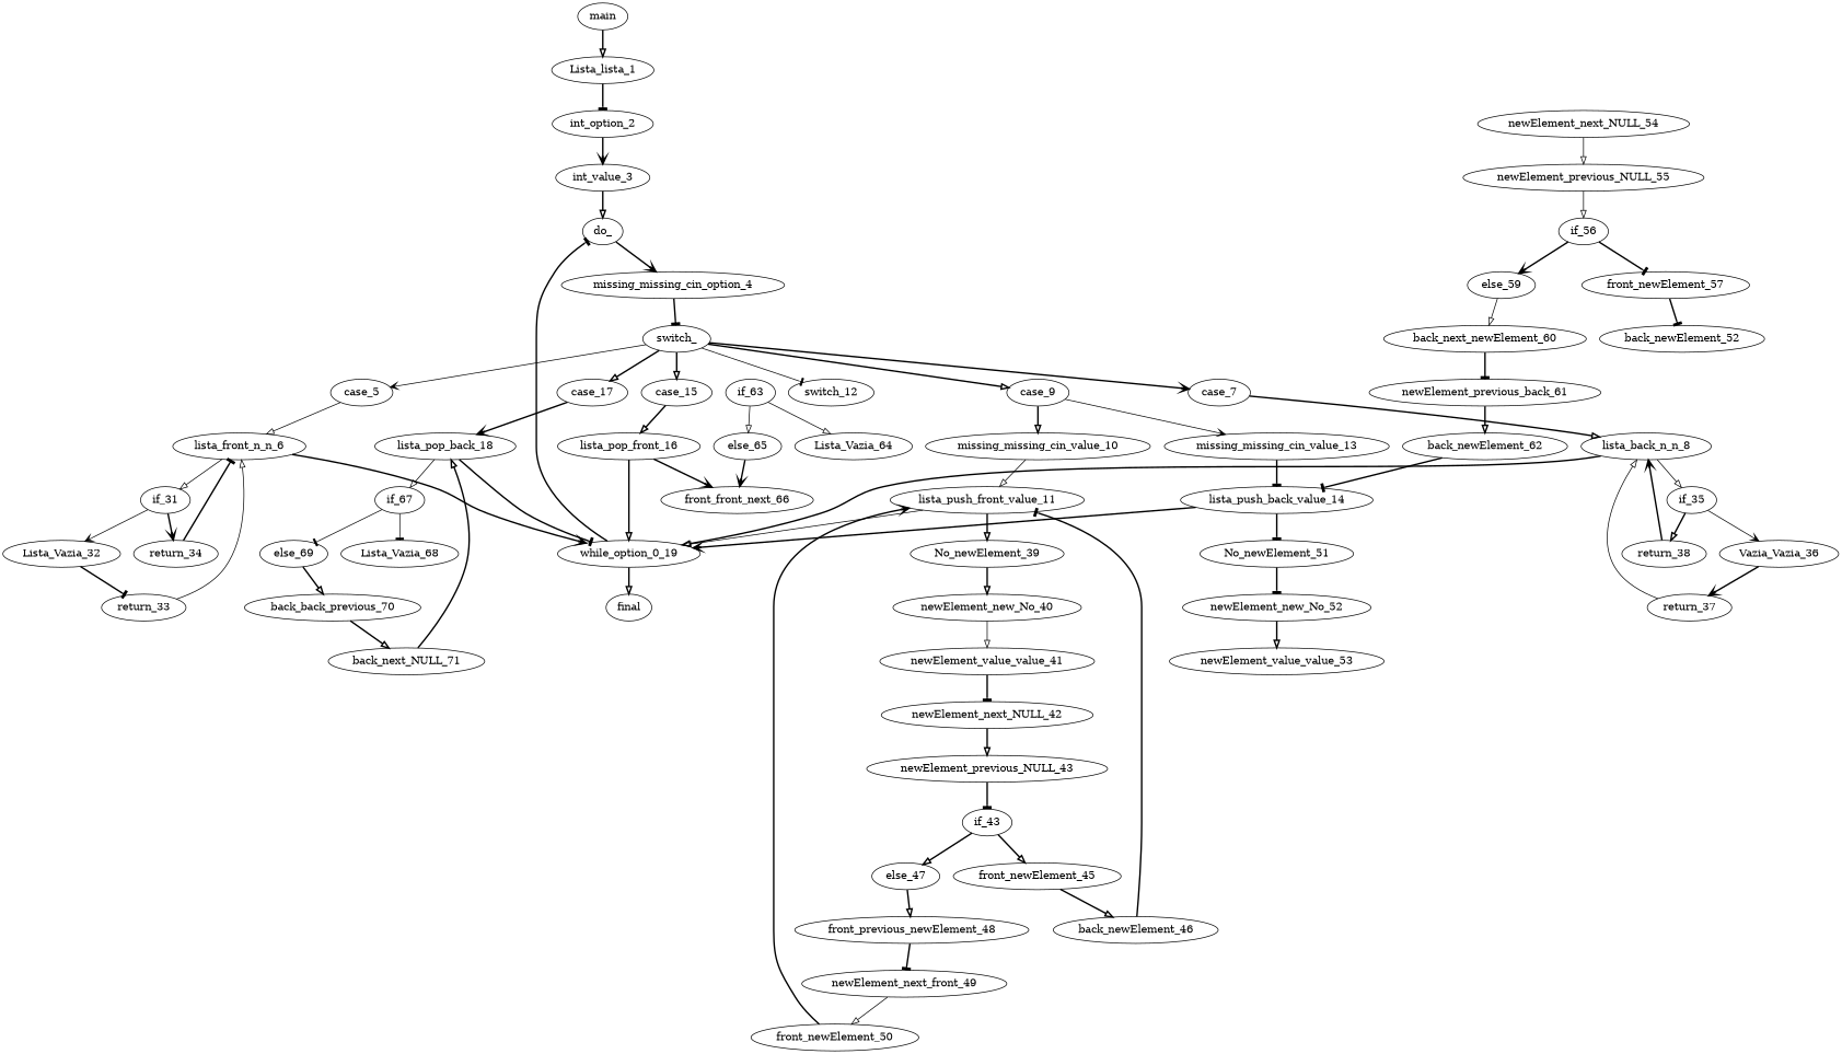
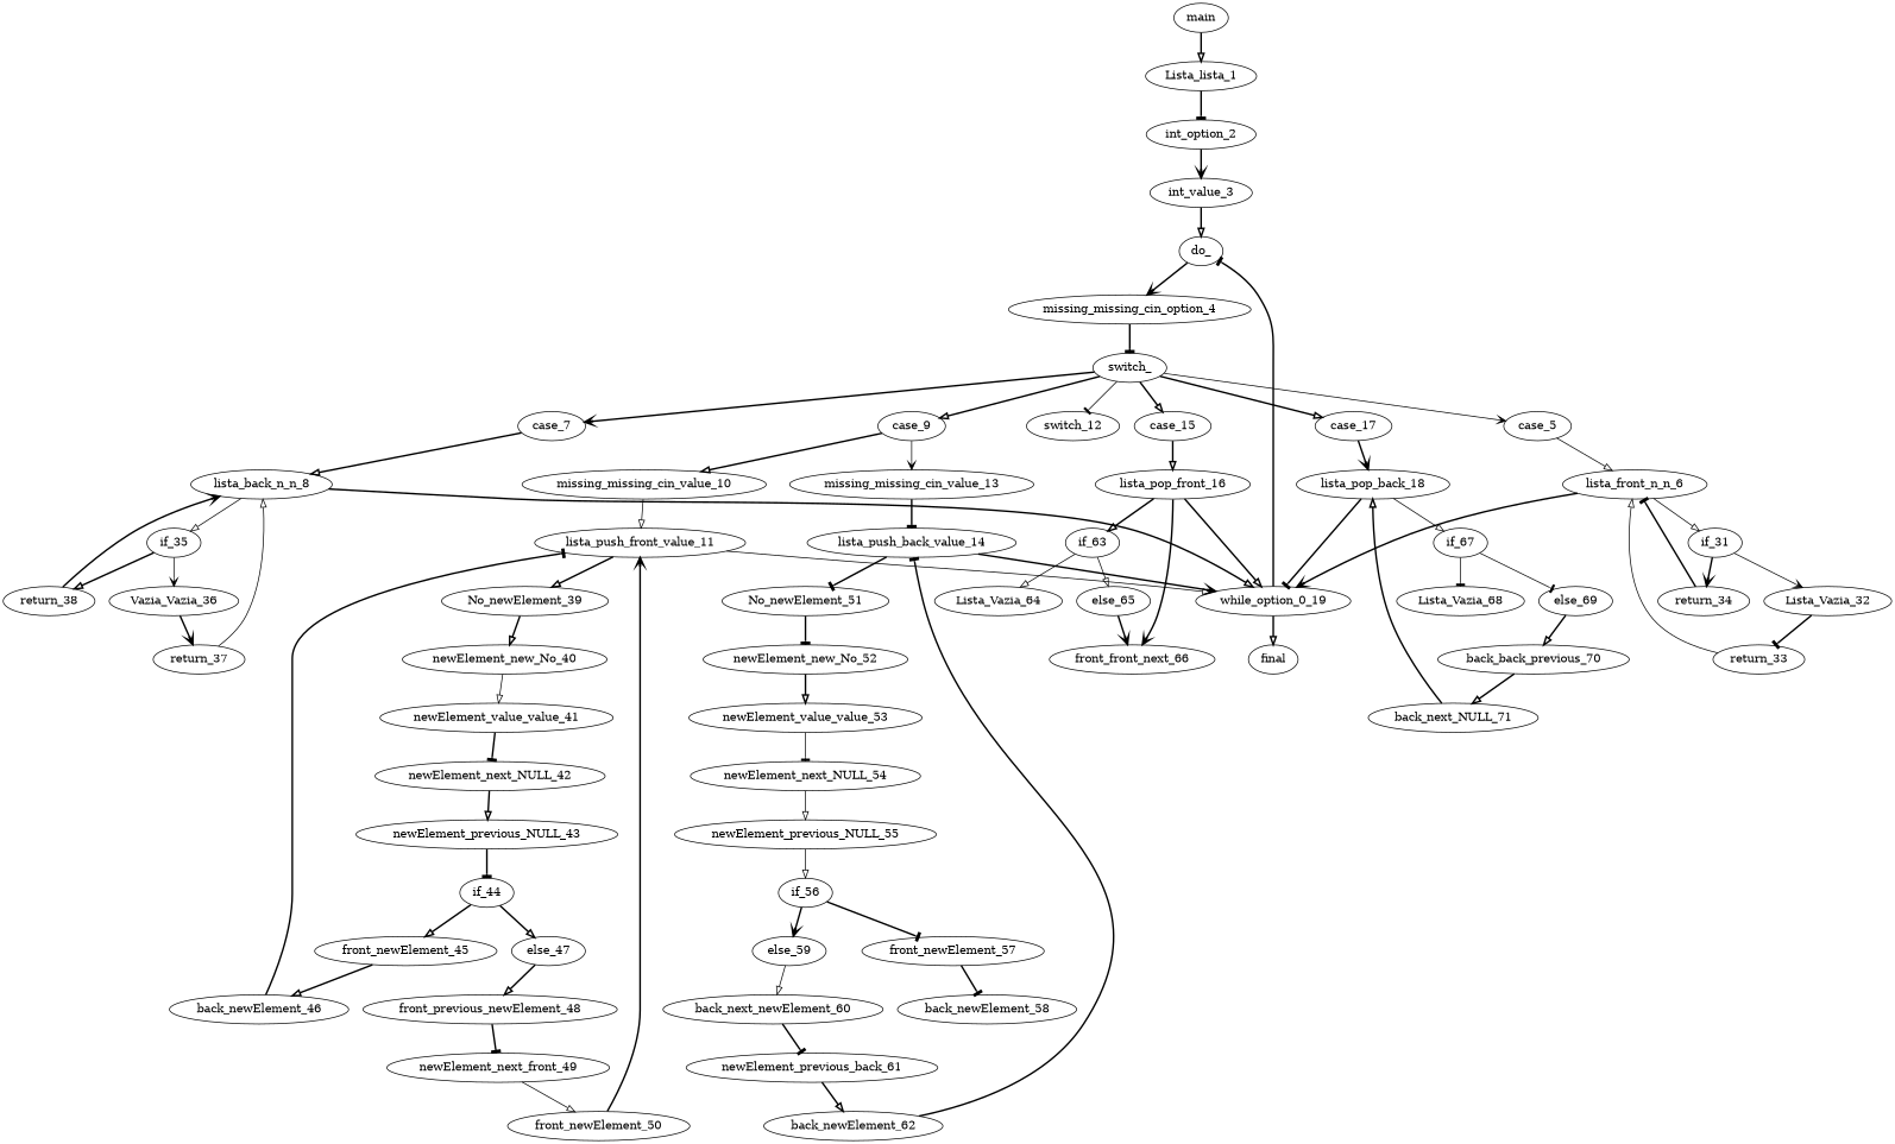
  strict digraph {
    edge [arrowhead=onormal style=bold]
    main
    Lista_lista_1
    int_option_2
    int_value_3
    do_
    missing_missing_cin_option_4
    switch_
    case_5
    case_7
    case_9
    n11 [label=switch_12]
    case_15
    case_17
    lista_front_n_n_6
    lista_back_n_n_8
    missing_missing_cin_value_10
    missing_missing_cin_value_13
    lista_pop_front_16
    lista_pop_back_18
    while_option_0_19
    if_31
    final
    Lista_Vazia_32
    return_34
    if_35
    n26 [label=Vazia_Vazia_36]
    return_38
    lista_push_front_value_11
    lista_push_back_value_14
    No_newElement_39
    newElement_new_No_40
    No_newElement_51
    newElement_new_No_52
    if_63
    front_front_next_66
    Lista_Vazia_64
    else_65
    if_67
    Lista_Vazia_68
    else_69
    return_33
    return_37
    newElement_value_value_41
    newElement_next_NULL_42
    newElement_previous_NULL_43
-   if_44 [label=if_43]
+   if_44
    front_newElement_45
    else_47
    back_newElement_46
    front_previous_newElement_48
    newElement_next_front_49
    front_newElement_50
    newElement_value_value_53
    newElement_next_NULL_54
    newElement_previous_NULL_55
    if_56
    front_newElement_57
    else_59
-   back_newElement_58 [label=back_newElement_52]
+   back_newElement_58
    back_next_newElement_60
    newElement_previous_back_61
    back_newElement_62
    back_back_previous_70
    back_next_NULL_71
    main -> Lista_lista_1
    Lista_lista_1 -> int_option_2 [arrowhead=tee]
    int_option_2 -> int_value_3 [arrowhead=vee]
    int_value_3 -> do_
    do_ -> missing_missing_cin_option_4 [arrowhead=vee]
    missing_missing_cin_option_4 -> switch_ [arrowhead=tee]
    switch_ -> case_5 [arrowhead=vee style=solid]
    switch_ -> case_7 [arrowhead=vee]
    switch_ -> case_9
    switch_ -> n11 [arrowhead=tee style=solid]
    switch_ -> case_15
    switch_ -> case_17
    case_5 -> lista_front_n_n_6 [style=solid]
    case_7 -> lista_back_n_n_8
    case_9 -> missing_missing_cin_value_10
    case_9 -> missing_missing_cin_value_13 [arrowhead=vee style=solid]
    case_15 -> lista_pop_front_16
    case_17 -> lista_pop_back_18 [arrowhead=vee]
    lista_front_n_n_6 -> while_option_0_19 [arrowhead=vee]
    lista_front_n_n_6 -> if_31 [style=solid]
    lista_back_n_n_8 -> while_option_0_19
    lista_back_n_n_8 -> if_35 [style=solid]
    missing_missing_cin_value_10 -> lista_push_front_value_11 [style=solid]
    missing_missing_cin_value_13 -> lista_push_back_value_14 [arrowhead=tee]
    lista_pop_front_16 -> while_option_0_19
+   lista_pop_front_16 -> if_63
    lista_pop_front_16 -> front_front_next_66 [arrowhead=vee]
    lista_pop_back_18 -> while_option_0_19 [arrowhead=tee]
    lista_pop_back_18 -> if_67 [style=solid]
    while_option_0_19 -> do_ [arrowhead=tee]
    while_option_0_19 -> final
    if_31 -> Lista_Vazia_32 [arrowhead=vee style=solid]
    if_31 -> return_34 [arrowhead=vee]
    Lista_Vazia_32 -> return_33 [arrowhead=tee]
    return_34 -> lista_front_n_n_6 [arrowhead=tee]
    if_35 -> n26 [arrowhead=vee style=solid]
    if_35 -> return_38
    n26 -> return_37 [arrowhead=vee]
    return_38 -> lista_back_n_n_8 [arrowhead=vee]
    lista_push_front_value_11 -> while_option_0_19 [style=solid]
    lista_push_front_value_11 -> No_newElement_39
    lista_push_back_value_14 -> while_option_0_19 [arrowhead=vee]
    lista_push_back_value_14 -> No_newElement_51 [arrowhead=tee]
    No_newElement_39 -> newElement_new_No_40
    newElement_new_No_40 -> newElement_value_value_41 [style=solid]
    No_newElement_51 -> newElement_new_No_52 [arrowhead=tee]
    newElement_new_No_52 -> newElement_value_value_53
    if_63 -> Lista_Vazia_64 [style=solid]
    if_63 -> else_65 [style=solid]
    else_65 -> front_front_next_66 [arrowhead=vee]
    if_67 -> Lista_Vazia_68 [arrowhead=tee style=solid]
    if_67 -> else_69 [arrowhead=tee style=solid]
    else_69 -> back_back_previous_70
    return_33 -> lista_front_n_n_6 [style=solid]
    return_37 -> lista_back_n_n_8 [style=solid]
    newElement_value_value_41 -> newElement_next_NULL_42 [arrowhead=tee]
    newElement_next_NULL_42 -> newElement_previous_NULL_43
    newElement_previous_NULL_43 -> if_44 [arrowhead=tee]
    if_44 -> front_newElement_45
    if_44 -> else_47
    front_newElement_45 -> back_newElement_46
    else_47 -> front_previous_newElement_48
    back_newElement_46 -> lista_push_front_value_11 [arrowhead=tee]
    front_previous_newElement_48 -> newElement_next_front_49 [arrowhead=tee]
    newElement_next_front_49 -> front_newElement_50 [style=solid]
    front_newElement_50 -> lista_push_front_value_11 [arrowhead=vee]
+   newElement_value_value_53 -> newElement_next_NULL_54 [arrowhead=tee style=solid]
    newElement_next_NULL_54 -> newElement_previous_NULL_55 [style=solid]
    newElement_previous_NULL_55 -> if_56 [style=solid]
    if_56 -> front_newElement_57 [arrowhead=tee]
    if_56 -> else_59 [arrowhead=vee]
    front_newElement_57 -> back_newElement_58 [arrowhead=tee]
    else_59 -> back_next_newElement_60 [style=solid]
    back_next_newElement_60 -> newElement_previous_back_61 [arrowhead=tee]
    newElement_previous_back_61 -> back_newElement_62
    back_newElement_62 -> lista_push_back_value_14 [arrowhead=tee]
    back_back_previous_70 -> back_next_NULL_71
    back_next_NULL_71 -> lista_pop_back_18
  }
